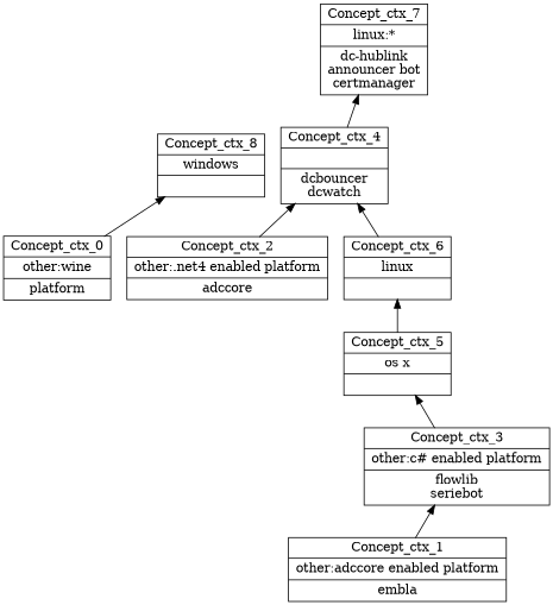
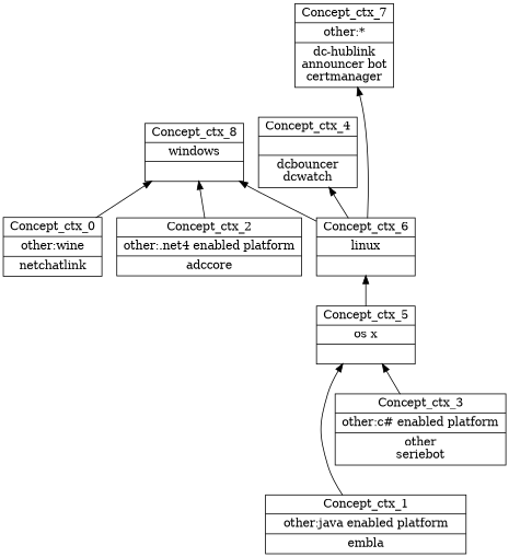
  digraph {
    rankdir=BT
    node [shape=record]
    n1 [label="{Concept_ctx_2|other:.net4 enabled platform\n|adccore\n}"]
    n2 [label="{Concept_ctx_8|windows\n|}"]
-   n3 [label="{Concept_ctx_1|other:adccore enabled platform\n|embla\n}"]
+   n3 [label="{Concept_ctx_1|other:java enabled platform\n|embla\n}"]
    n4 [label="{Concept_ctx_5|os x\n|}"]
    n5 [label="{Concept_ctx_4||dcbouncer\ndcwatch\n}"]
    n6 [label="{Concept_ctx_6|linux\n|}"]
-   n7 [label="{Concept_ctx_7|linux:*\n|dc-hublink\nannouncer bot\ncertmanager\n}"]
-   n8 [label="{Concept_ctx_3|other:c# enabled platform\n|flowlib\nseriebot\n}"]
-   n9 [label="{Concept_ctx_0|other:wine\n|platform\n}"]
+   n7 [label="{Concept_ctx_7|other:*\n|dc-hublink\nannouncer bot\ncertmanager\n}"]
+   n8 [label="{Concept_ctx_3|other:c# enabled platform\n|other\nseriebot\n}"]
+   n9 [label="{Concept_ctx_0|other:wine\n|netchatlink\n}"]
    subgraph sub_1 {
      label=ctx
      n1
      n2
      n3
      n4
      n5
      n6
      n7
      n8
      n9
    }
-   n1 -> n5
-   n3 -> n8
+   n1 -> n2
+   n3 -> n4
    n4 -> n6
-   n5 -> n7
+   n6 -> n7
+   n6 -> n2
    n6 -> n5
    n8 -> n4
    n9 -> n2
  }
